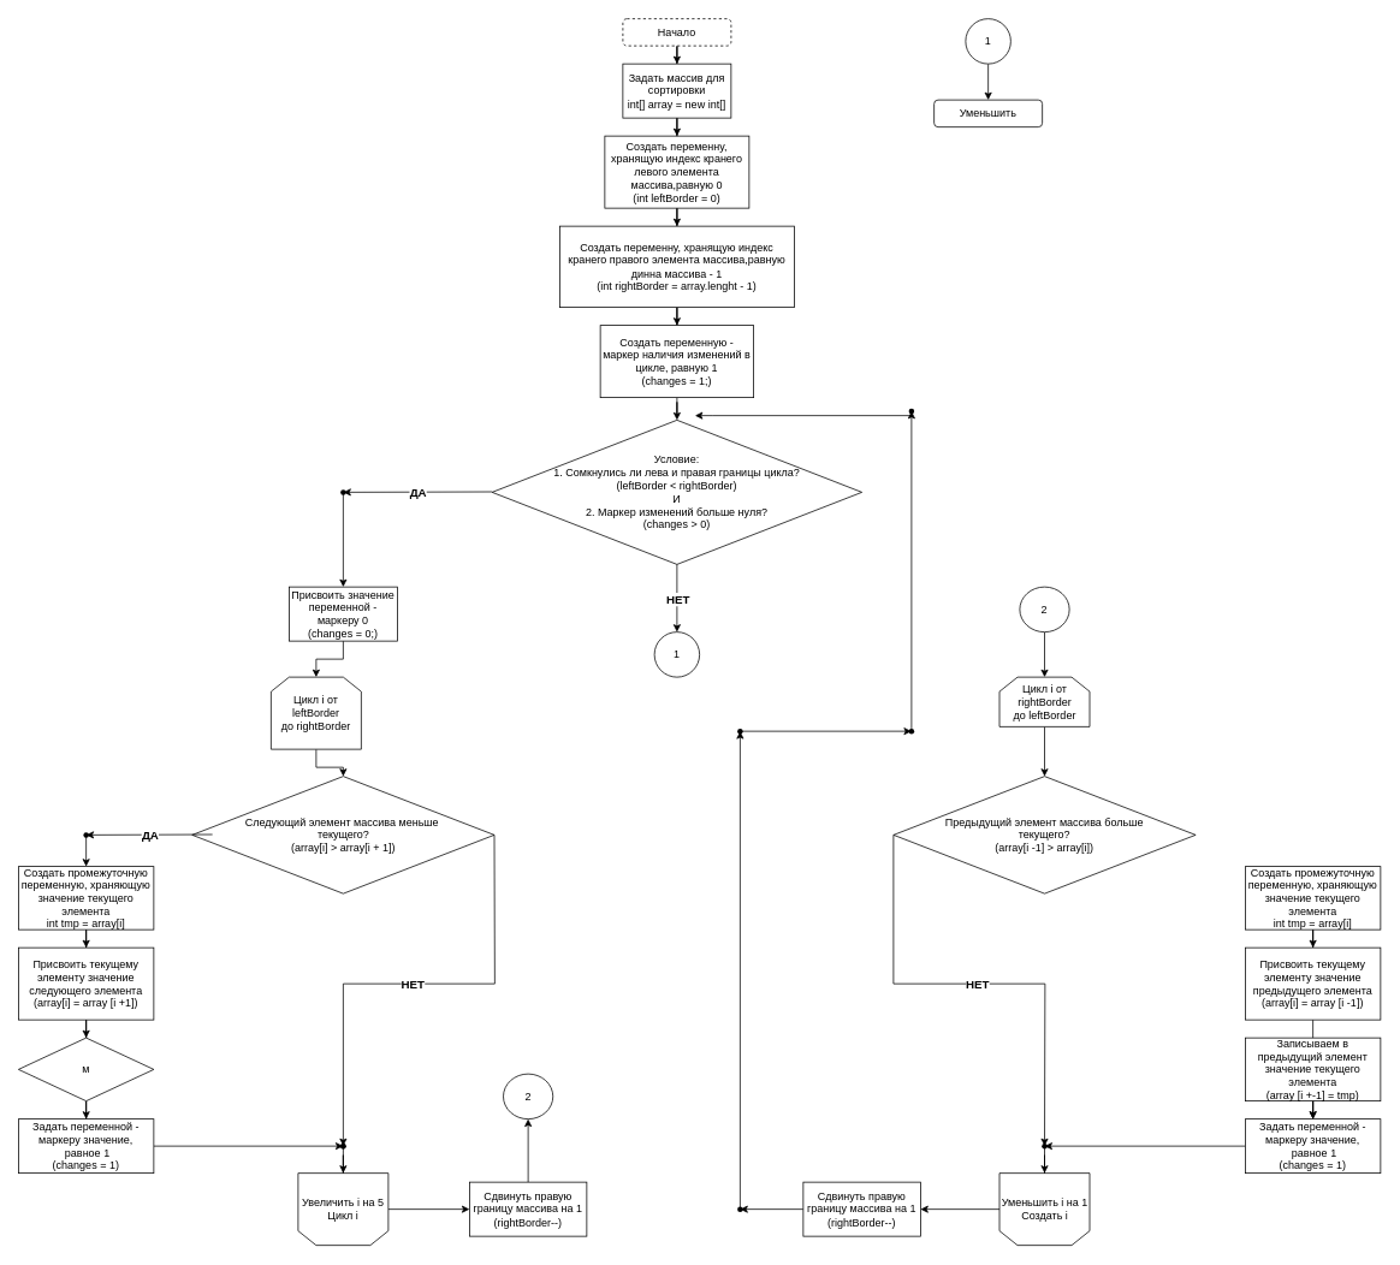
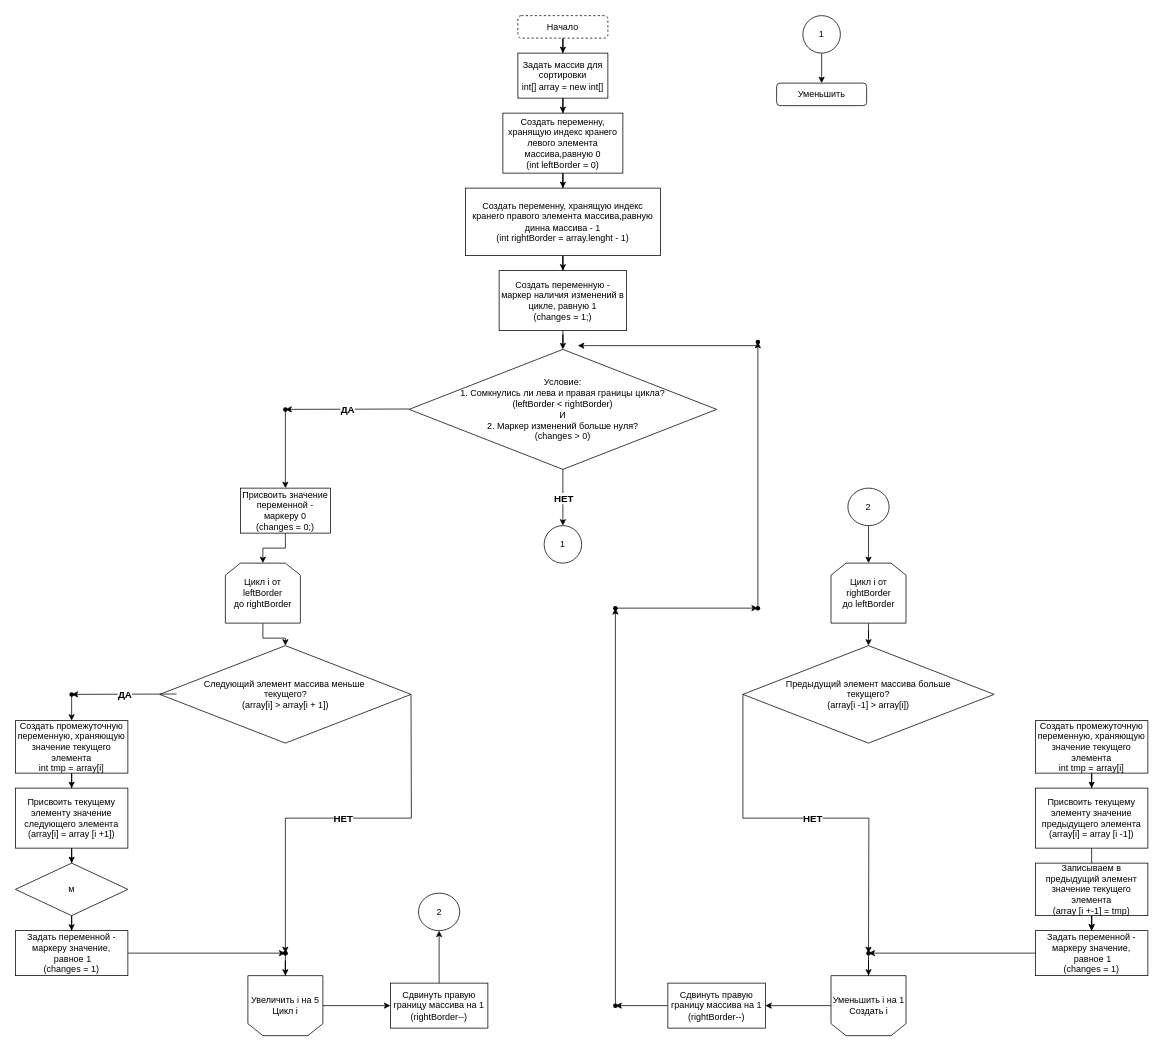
  <mxCell id="0" />
  <mxCell id="1" parent="0" />
  <mxCell id="2" value="" style="edgeStyle=orthogonalEdgeStyle;rounded=0;orthogonalLoop=1;jettySize=auto;html=1;" parent="1" source="3" target="9" edge="1"><mxGeometry relative="1" as="geometry" /></mxCell>
  <mxCell id="3" value="Начало" style="rounded=1;whiteSpace=wrap;html=1;dashed=1;" parent="1" vertex="1"><mxGeometry x="690" y="20" width="120" height="30" as="geometry" /></mxCell>
  <mxCell id="4" value="" style="edgeStyle=orthogonalEdgeStyle;rounded=0;orthogonalLoop=1;jettySize=auto;html=1;" parent="1" source="5" target="7" edge="1"><mxGeometry relative="1" as="geometry" /></mxCell>
  <mxCell id="5" value="Создать переменну, хранящую индекс кранего левого элемента массива,равную 0&lt;br&gt;(int leftBorder = 0)" style="rounded=0;whiteSpace=wrap;html=1;" parent="1" vertex="1"><mxGeometry x="670" y="150" width="160" height="80" as="geometry" /></mxCell>
  <mxCell id="6" value="" style="edgeStyle=orthogonalEdgeStyle;rounded=0;orthogonalLoop=1;jettySize=auto;html=1;" parent="1" source="7" target="11" edge="1"><mxGeometry relative="1" as="geometry" /></mxCell>
  <mxCell id="7" value="Создать переменну, хранящую индекс кранего правого элемента массива,равную динна массива - 1&lt;br&gt;(int rightBorder = array.lenght - 1)" style="rounded=0;whiteSpace=wrap;html=1;" parent="1" vertex="1"><mxGeometry x="620" y="250" width="260" height="90" as="geometry" /></mxCell>
  <mxCell id="8" value="" style="edgeStyle=orthogonalEdgeStyle;rounded=0;orthogonalLoop=1;jettySize=auto;html=1;" parent="1" source="9" target="5" edge="1"><mxGeometry relative="1" as="geometry" /></mxCell>
  <mxCell id="9" value="Задать массив для сортировки&lt;br&gt;int[] array = new int[]" style="rounded=0;whiteSpace=wrap;html=1;" parent="1" vertex="1"><mxGeometry x="690" y="70" width="120" height="60" as="geometry" /></mxCell>
  <mxCell id="10" value="" style="edgeStyle=orthogonalEdgeStyle;rounded=0;orthogonalLoop=1;jettySize=auto;html=1;" parent="1" source="11" target="12" edge="1"><mxGeometry relative="1" as="geometry" /></mxCell>
  <mxCell id="11" value="Создать переменную - маркер наличия изменений в цикле, равную 1&lt;br&gt;(changes = 1;)" style="rounded=0;whiteSpace=wrap;html=1;" parent="1" vertex="1"><mxGeometry x="665" y="360" width="170" height="80" as="geometry" /></mxCell>
  <mxCell id="12" value="Условие:&lt;br&gt;1. Сомкнулись ли лева и правая границы цикла?&lt;br&gt;(leftBorder &amp;lt; rightBorder)&lt;br&gt;И&lt;br&gt;2. Маркер изменений больше нуля?&lt;br&gt;(changes &amp;gt; 0)" style="rhombus;whiteSpace=wrap;html=1;" parent="1" vertex="1"><mxGeometry x="545" y="465" width="410" height="160" as="geometry" /></mxCell>
  <mxCell id="13" value="" style="endArrow=classic;html=1;rounded=0;" parent="1" target="18" edge="1"><mxGeometry relative="1" as="geometry"><mxPoint x="545" y="544.5" as="sourcePoint" /><mxPoint x="370" y="545" as="targetPoint" /></mxGeometry></mxCell>
  <mxCell id="14" value="ДА" style="edgeLabel;resizable=0;html=1;align=center;verticalAlign=middle;fontStyle=1;fontSize=13;" parent="13" connectable="0" vertex="1"><mxGeometry relative="1" as="geometry" /></mxCell>
  <mxCell id="15" value="" style="edgeStyle=orthogonalEdgeStyle;rounded=0;orthogonalLoop=1;jettySize=auto;html=1;" parent="1" source="16" target="20" edge="1"><mxGeometry relative="1" as="geometry" /></mxCell>
  <mxCell id="16" value="Присвоить значение переменной - маркеру 0&lt;br&gt;(changes = 0;)" style="rounded=0;whiteSpace=wrap;html=1;" parent="1" vertex="1"><mxGeometry x="320" y="650" width="120" height="60" as="geometry" /></mxCell>
  <mxCell id="17" value="" style="edgeStyle=orthogonalEdgeStyle;rounded=0;orthogonalLoop=1;jettySize=auto;html=1;" parent="1" source="18" target="16" edge="1"><mxGeometry relative="1" as="geometry" /></mxCell>
  <mxCell id="18" value="" style="shape=waypoint;sketch=0;size=6;pointerEvents=1;points=[];fillColor=default;resizable=0;rotatable=0;perimeter=centerPerimeter;snapToPoint=1;rounded=0;" parent="1" vertex="1"><mxGeometry x="370" y="535" width="20" height="20" as="geometry" /></mxCell>
  <mxCell id="19" value="" style="edgeStyle=orthogonalEdgeStyle;rounded=0;orthogonalLoop=1;jettySize=auto;html=1;" parent="1" source="20" target="21" edge="1"><mxGeometry relative="1" as="geometry" /></mxCell>
  <mxCell id="20" value="Цикл i от leftBorder&lt;br&gt;до rightBorder" style="shape=loopLimit;whiteSpace=wrap;html=1;" parent="1" vertex="1"><mxGeometry x="300" y="750" width="100" height="80" as="geometry" /></mxCell>
  <mxCell id="21" value="Следующий элемент массива меньше&amp;nbsp;&lt;br&gt;текущего?&lt;br&gt;(array[i] &amp;gt; array[i + 1])" style="rhombus;whiteSpace=wrap;html=1;" parent="1" vertex="1"><mxGeometry x="212.5" y="860" width="335" height="130" as="geometry" /></mxCell>
  <mxCell id="22" value="" style="edgeStyle=orthogonalEdgeStyle;rounded=0;orthogonalLoop=1;jettySize=auto;html=1;" parent="1" source="23" target="25" edge="1"><mxGeometry relative="1" as="geometry" /></mxCell>
  <mxCell id="23" value="Создать промежуточную переменную, храняющую значение текущего элемента&lt;br&gt;int tmp = array[i]" style="rounded=0;whiteSpace=wrap;html=1;" parent="1" vertex="1"><mxGeometry x="20" y="960" width="150" height="70" as="geometry" /></mxCell>
  <mxCell id="24" value="" style="edgeStyle=orthogonalEdgeStyle;rounded=0;orthogonalLoop=1;jettySize=auto;html=1;entryX=0.5;entryY=0;entryDx=0;entryDy=0;" parent="1" source="25" target="27" edge="1"><mxGeometry relative="1" as="geometry"><mxPoint x="95" y="1160" as="targetPoint" /></mxGeometry></mxCell>
  <mxCell id="25" value="Присвоить текущему элементу значение следующего элемента&lt;br&gt;(array[i] = array [i +1])" style="rounded=0;whiteSpace=wrap;html=1;" parent="1" vertex="1"><mxGeometry x="20" y="1050" width="150" height="80" as="geometry" /></mxCell>
  <mxCell id="26" value="" style="edgeStyle=orthogonalEdgeStyle;rounded=0;orthogonalLoop=1;jettySize=auto;html=1;" parent="1" source="27" target="29" edge="1"><mxGeometry relative="1" as="geometry" /></mxCell>
  <mxCell id="27" value="м" style="rhombus;whiteSpace=wrap;html=1;" parent="1" vertex="1"><mxGeometry x="20" y="1150" width="150" height="70" as="geometry" /></mxCell>
  <mxCell id="28" value="" style="edgeStyle=orthogonalEdgeStyle;rounded=0;orthogonalLoop=1;jettySize=auto;html=1;" parent="1" source="29" target="34" edge="1"><mxGeometry relative="1" as="geometry" /></mxCell>
  <mxCell id="29" value="Задать переменной - маркеру значение,&lt;br&gt;&amp;nbsp;равное 1&lt;br&gt;(changes = 1)" style="rounded=0;whiteSpace=wrap;html=1;" parent="1" vertex="1"><mxGeometry x="20" y="1240" width="150" height="60" as="geometry" /></mxCell>
  <mxCell id="30" value="" style="edgeStyle=orthogonalEdgeStyle;rounded=0;orthogonalLoop=1;jettySize=auto;html=1;" parent="1" source="31" target="42" edge="1"><mxGeometry relative="1" as="geometry" /></mxCell>
  <mxCell id="31" value="Увеличить i на 5&lt;br&gt;Цикл i" style="shape=loopLimit;whiteSpace=wrap;html=1;direction=west;" parent="1" vertex="1"><mxGeometry x="330" y="1300" width="100" height="80" as="geometry" /></mxCell>
  <mxCell id="32" value="" style="shape=waypoint;sketch=0;size=6;pointerEvents=1;points=[];fillColor=default;resizable=0;rotatable=0;perimeter=centerPerimeter;snapToPoint=1;" parent="1" vertex="1"><mxGeometry x="370" y="1260" width="20" height="20" as="geometry" /></mxCell>
  <mxCell id="33" value="" style="edgeStyle=orthogonalEdgeStyle;rounded=0;orthogonalLoop=1;jettySize=auto;html=1;" parent="1" source="34" target="31" edge="1"><mxGeometry relative="1" as="geometry" /></mxCell>
  <mxCell id="34" value="" style="shape=waypoint;sketch=0;size=6;pointerEvents=1;points=[];fillColor=default;resizable=0;rotatable=0;perimeter=centerPerimeter;snapToPoint=1;rounded=0;" parent="1" vertex="1"><mxGeometry x="370" y="1260" width="20" height="20" as="geometry" /></mxCell>
  <mxCell id="35" value="" style="endArrow=classic;html=1;rounded=0;movable=1;resizable=1;rotatable=1;deletable=1;editable=1;locked=0;connectable=1;entryX=0.5;entryY=0.15;entryDx=0;entryDy=0;entryPerimeter=0;exitX=1;exitY=0.5;exitDx=0;exitDy=0;" parent="1" target="34" edge="1" source="21"><mxGeometry relative="1" as="geometry"><mxPoint x="379.5" y="990" as="sourcePoint" /><mxPoint x="379.5" y="1081" as="targetPoint" /><Array as="points"><mxPoint x="548" y="1090" /><mxPoint x="380" y="1090" /></Array></mxGeometry></mxCell>
  <mxCell id="36" value="НЕТ" style="edgeLabel;resizable=0;html=1;align=center;verticalAlign=middle;fontStyle=1;fontSize=13;" parent="35" connectable="0" vertex="1"><mxGeometry relative="1" as="geometry" /></mxCell>
  <mxCell id="37" value="" style="endArrow=classic;html=1;rounded=0;entryX=0.3;entryY=0.5;entryDx=0;entryDy=0;entryPerimeter=0;" parent="1" target="40" edge="1"><mxGeometry relative="1" as="geometry"><mxPoint x="235" y="924.5" as="sourcePoint" /><mxPoint x="100" y="925" as="targetPoint" /></mxGeometry></mxCell>
  <mxCell id="38" value="ДА" style="edgeLabel;resizable=0;html=1;align=center;verticalAlign=middle;fontStyle=1;fontSize=13;" parent="37" connectable="0" vertex="1"><mxGeometry relative="1" as="geometry" /></mxCell>
  <mxCell id="39" value="" style="edgeStyle=orthogonalEdgeStyle;rounded=0;orthogonalLoop=1;jettySize=auto;html=1;entryX=0.5;entryY=0;entryDx=0;entryDy=0;" parent="1" source="40" target="23" edge="1"><mxGeometry relative="1" as="geometry" /></mxCell>
  <mxCell id="40" value="" style="shape=waypoint;sketch=0;size=6;pointerEvents=1;points=[];fillColor=default;resizable=0;rotatable=0;perimeter=centerPerimeter;snapToPoint=1;rounded=0;" parent="1" vertex="1"><mxGeometry x="85" y="915" width="20" height="20" as="geometry" /></mxCell>
  <mxCell id="41" value="" style="edgeStyle=orthogonalEdgeStyle;rounded=0;orthogonalLoop=1;jettySize=auto;html=1;" edge="1" parent="1" source="42" target="68"><mxGeometry relative="1" as="geometry" /></mxCell>
  <mxCell id="42" value="Сдвинуть правую границу массива на 1&lt;br&gt;(rightBorder--)" style="rounded=0;whiteSpace=wrap;html=1;" parent="1" vertex="1"><mxGeometry x="520" y="1310" width="130" height="60" as="geometry" /></mxCell>
  <mxCell id="43" value="1" style="ellipse;whiteSpace=wrap;html=1;aspect=fixed;" parent="1" vertex="1"><mxGeometry x="725" y="700" width="50" height="50" as="geometry" /></mxCell>
  <mxCell id="44" value="" style="endArrow=classic;html=1;rounded=0;movable=1;resizable=1;rotatable=1;deletable=1;editable=1;locked=0;connectable=1;" parent="1" edge="1"><mxGeometry relative="1" as="geometry"><mxPoint x="750" y="625" as="sourcePoint" /><mxPoint x="750" y="700" as="targetPoint" /></mxGeometry></mxCell>
  <mxCell id="45" value="НЕТ" style="edgeLabel;resizable=0;html=1;align=center;verticalAlign=middle;fontStyle=1;fontSize=13;" parent="44" connectable="0" vertex="1"><mxGeometry relative="1" as="geometry" /></mxCell>
  <mxCell id="46" value="" style="edgeStyle=orthogonalEdgeStyle;rounded=0;orthogonalLoop=1;jettySize=auto;html=1;" parent="1" source="47" target="48" edge="1"><mxGeometry relative="1" as="geometry" /></mxCell>
  <mxCell id="47" value="1" style="ellipse;whiteSpace=wrap;html=1;aspect=fixed;" parent="1" vertex="1"><mxGeometry x="1070" y="20" width="50" height="50" as="geometry" /></mxCell>
  <mxCell id="48" value="Уменьшить" style="rounded=1;whiteSpace=wrap;html=1;" parent="1" vertex="1"><mxGeometry x="1035" y="110" width="120" height="30" as="geometry" /></mxCell>
  <mxCell id="49" value="" style="edgeStyle=orthogonalEdgeStyle;rounded=0;orthogonalLoop=1;jettySize=auto;html=1;" edge="1" parent="1" source="50" target="51"><mxGeometry relative="1" as="geometry" /></mxCell>
- <mxCell id="50" value="Цикл i от rightBorder&lt;br&gt;до leftBorder" style="shape=loopLimit;whiteSpace=wrap;html=1;" vertex="1" parent="1"><mxGeometry x="1107.5" y="750" width="100" height="55" as="geometry" /></mxCell>
+ <mxCell id="50" value="Цикл i от rightBorder&lt;br&gt;до leftBorder" style="shape=loopLimit;whiteSpace=wrap;html=1;" vertex="1" parent="1"><mxGeometry x="1107.5" y="750" width="100" height="80" as="geometry" /></mxCell>
  <mxCell id="51" value="Предыдущий элемент массива больше&lt;br&gt;текущего?&lt;br&gt;(array[i -1] &amp;gt; array[i])" style="rhombus;whiteSpace=wrap;html=1;" vertex="1" parent="1"><mxGeometry x="990" y="860" width="335" height="130" as="geometry" /></mxCell>
  <mxCell id="52" value="" style="edgeStyle=orthogonalEdgeStyle;rounded=0;orthogonalLoop=1;jettySize=auto;html=1;" edge="1" parent="1" source="53" target="55"><mxGeometry relative="1" as="geometry" /></mxCell>
  <mxCell id="53" value="Создать промежуточную переменную, храняющую значение текущего элемента&lt;br&gt;int tmp = array[i]" style="rounded=0;whiteSpace=wrap;html=1;" vertex="1" parent="1"><mxGeometry x="1380" y="960" width="150" height="70" as="geometry" /></mxCell>
  <mxCell id="54" value="" style="edgeStyle=orthogonalEdgeStyle;rounded=0;orthogonalLoop=1;jettySize=auto;html=1;" edge="1" parent="1" source="55" target="59"><mxGeometry relative="1" as="geometry" /></mxCell>
  <mxCell id="55" value="Присвоить текущему элементу значение предыдущего элемента&lt;br&gt;(array[i] = array [i -1])" style="rounded=0;whiteSpace=wrap;html=1;" vertex="1" parent="1"><mxGeometry x="1380" y="1050" width="150" height="80" as="geometry" /></mxCell>
  <mxCell id="56" value="" style="edgeStyle=orthogonalEdgeStyle;rounded=0;orthogonalLoop=1;jettySize=auto;html=1;" edge="1" parent="1" source="57" target="59"><mxGeometry relative="1" as="geometry" /></mxCell>
  <mxCell id="57" value="Записываем в предыдущий элемент значение текущего элемента&lt;br&gt;(array [i +-1] = tmp)" style="rounded=0;whiteSpace=wrap;html=1;" vertex="1" parent="1"><mxGeometry x="1380" y="1150" width="150" height="70" as="geometry" /></mxCell>
  <mxCell id="58" value="" style="edgeStyle=orthogonalEdgeStyle;rounded=0;orthogonalLoop=1;jettySize=auto;html=1;" edge="1" parent="1" source="59" target="63"><mxGeometry relative="1" as="geometry" /></mxCell>
  <mxCell id="59" value="Задать переменной - маркеру значение,&lt;br&gt;&amp;nbsp;равное 1&lt;br&gt;(changes = 1)" style="rounded=0;whiteSpace=wrap;html=1;" vertex="1" parent="1"><mxGeometry x="1380" y="1240" width="150" height="60" as="geometry" /></mxCell>
  <mxCell id="60" value="" style="edgeStyle=orthogonalEdgeStyle;rounded=0;orthogonalLoop=1;jettySize=auto;html=1;" edge="1" parent="1" source="61" target="67"><mxGeometry relative="1" as="geometry" /></mxCell>
  <mxCell id="61" value="Уменьшить i на 1&lt;br&gt;Создать i" style="shape=loopLimit;whiteSpace=wrap;html=1;direction=west;" vertex="1" parent="1"><mxGeometry x="1107.5" y="1300" width="100" height="80" as="geometry" /></mxCell>
  <mxCell id="62" value="" style="edgeStyle=orthogonalEdgeStyle;rounded=0;orthogonalLoop=1;jettySize=auto;html=1;" edge="1" parent="1" source="63" target="61"><mxGeometry relative="1" as="geometry" /></mxCell>
  <mxCell id="63" value="" style="shape=waypoint;sketch=0;size=6;pointerEvents=1;points=[];fillColor=default;resizable=0;rotatable=0;perimeter=centerPerimeter;snapToPoint=1;rounded=0;" vertex="1" parent="1"><mxGeometry x="1147.5" y="1260" width="20" height="20" as="geometry" /></mxCell>
  <mxCell id="64" value="" style="endArrow=classic;html=1;rounded=0;movable=1;resizable=1;rotatable=1;deletable=1;editable=1;locked=0;connectable=1;entryX=0.5;entryY=0.15;entryDx=0;entryDy=0;entryPerimeter=0;" edge="1" parent="1" source="51"><mxGeometry relative="1" as="geometry"><mxPoint x="1140" y="1000" as="sourcePoint" /><mxPoint x="1157.5" y="1270" as="targetPoint" /><Array as="points"><mxPoint x="990" y="925" /><mxPoint x="990" y="1090" /><mxPoint x="1158" y="1090" /></Array></mxGeometry></mxCell>
  <mxCell id="65" value="НЕТ" style="edgeLabel;resizable=0;html=1;align=center;verticalAlign=middle;fontStyle=1;fontSize=13;" connectable="0" vertex="1" parent="64"><mxGeometry relative="1" as="geometry" /></mxCell>
  <mxCell id="66" value="" style="edgeStyle=orthogonalEdgeStyle;rounded=0;orthogonalLoop=1;jettySize=auto;html=1;" edge="1" parent="1" source="67" target="72"><mxGeometry relative="1" as="geometry" /></mxCell>
  <mxCell id="67" value="Сдвинуть правую границу массива на 1&lt;br&gt;(rightBorder--)" style="rounded=0;whiteSpace=wrap;html=1;" vertex="1" parent="1"><mxGeometry x="890" y="1310" width="130" height="60" as="geometry" /></mxCell>
  <mxCell id="68" value="2" style="ellipse;whiteSpace=wrap;html=1;rounded=0;" vertex="1" parent="1"><mxGeometry x="557.5" y="1190" width="55" height="50" as="geometry" /></mxCell>
  <mxCell id="69" value="" style="edgeStyle=orthogonalEdgeStyle;rounded=0;orthogonalLoop=1;jettySize=auto;html=1;" edge="1" parent="1" source="70" target="50"><mxGeometry relative="1" as="geometry" /></mxCell>
  <mxCell id="70" value="2" style="ellipse;whiteSpace=wrap;html=1;rounded=0;" vertex="1" parent="1"><mxGeometry x="1130" y="650" width="55" height="50" as="geometry" /></mxCell>
  <mxCell id="71" value="" style="edgeStyle=orthogonalEdgeStyle;rounded=0;orthogonalLoop=1;jettySize=auto;html=1;" edge="1" parent="1" source="72" target="74"><mxGeometry relative="1" as="geometry" /></mxCell>
  <mxCell id="72" value="" style="shape=waypoint;sketch=0;size=6;pointerEvents=1;points=[];fillColor=default;resizable=0;rotatable=0;perimeter=centerPerimeter;snapToPoint=1;rounded=0;" vertex="1" parent="1"><mxGeometry x="810" y="1330" width="20" height="20" as="geometry" /></mxCell>
  <mxCell id="73" value="" style="edgeStyle=orthogonalEdgeStyle;rounded=0;orthogonalLoop=1;jettySize=auto;html=1;" edge="1" parent="1" source="74" target="76"><mxGeometry relative="1" as="geometry" /></mxCell>
  <mxCell id="74" value="" style="shape=waypoint;sketch=0;size=6;pointerEvents=1;points=[];fillColor=default;resizable=0;rotatable=0;perimeter=centerPerimeter;snapToPoint=1;rounded=0;" vertex="1" parent="1"><mxGeometry x="810" y="800" width="20" height="20" as="geometry" /></mxCell>
  <mxCell id="75" value="" style="edgeStyle=orthogonalEdgeStyle;rounded=0;orthogonalLoop=1;jettySize=auto;html=1;" edge="1" parent="1" source="76" target="78"><mxGeometry relative="1" as="geometry" /></mxCell>
  <mxCell id="76" value="" style="shape=waypoint;sketch=0;size=6;pointerEvents=1;points=[];fillColor=default;resizable=0;rotatable=0;perimeter=centerPerimeter;snapToPoint=1;rounded=0;" vertex="1" parent="1"><mxGeometry x="1000" y="800" width="20" height="20" as="geometry" /></mxCell>
  <mxCell id="77" value="" style="edgeStyle=orthogonalEdgeStyle;rounded=0;orthogonalLoop=1;jettySize=auto;html=1;" edge="1" parent="1" source="78"><mxGeometry relative="1" as="geometry"><mxPoint x="770" y="460" as="targetPoint" /><Array as="points"><mxPoint x="1010" y="460" /><mxPoint x="790" y="460" /></Array></mxGeometry></mxCell>
  <mxCell id="78" value="" style="shape=waypoint;sketch=0;size=6;pointerEvents=1;points=[];fillColor=default;resizable=0;rotatable=0;perimeter=centerPerimeter;snapToPoint=1;rounded=0;" vertex="1" parent="1"><mxGeometry x="1000" y="445" width="20" height="20" as="geometry" /></mxCell>
